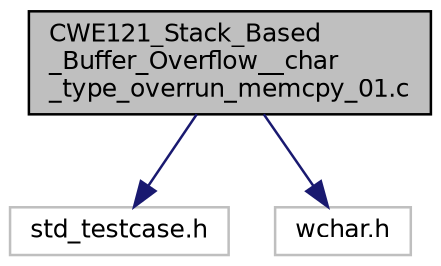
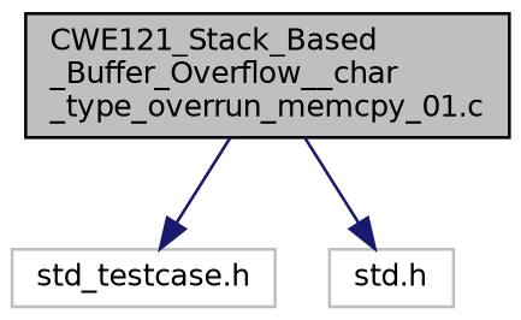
  digraph {
    node [color=grey75 fillcolor=white fontname=Helvetica fontsize=10 shape=record style=filled]
    edge [color=midnightblue fontname=Helvetica fontsize=10 labelfontname=Helvetica labelfontsize=10 style=solid]
    n1 [color=black fillcolor=grey75 fontcolor=black height=0.2 label="CWE121_Stack_Based\l_Buffer_Overflow__char\l_type_overrun_memcpy_01.c" width=0.4]
    n2 [height=0.2 label="std_testcase.h" width=0.4]
-   n3 [height=0.2 label="wchar.h" width=0.4]
+   n3 [height=0.2 label="std.h" width=0.4]
    n1 -> n2
    n1 -> n3
  }
